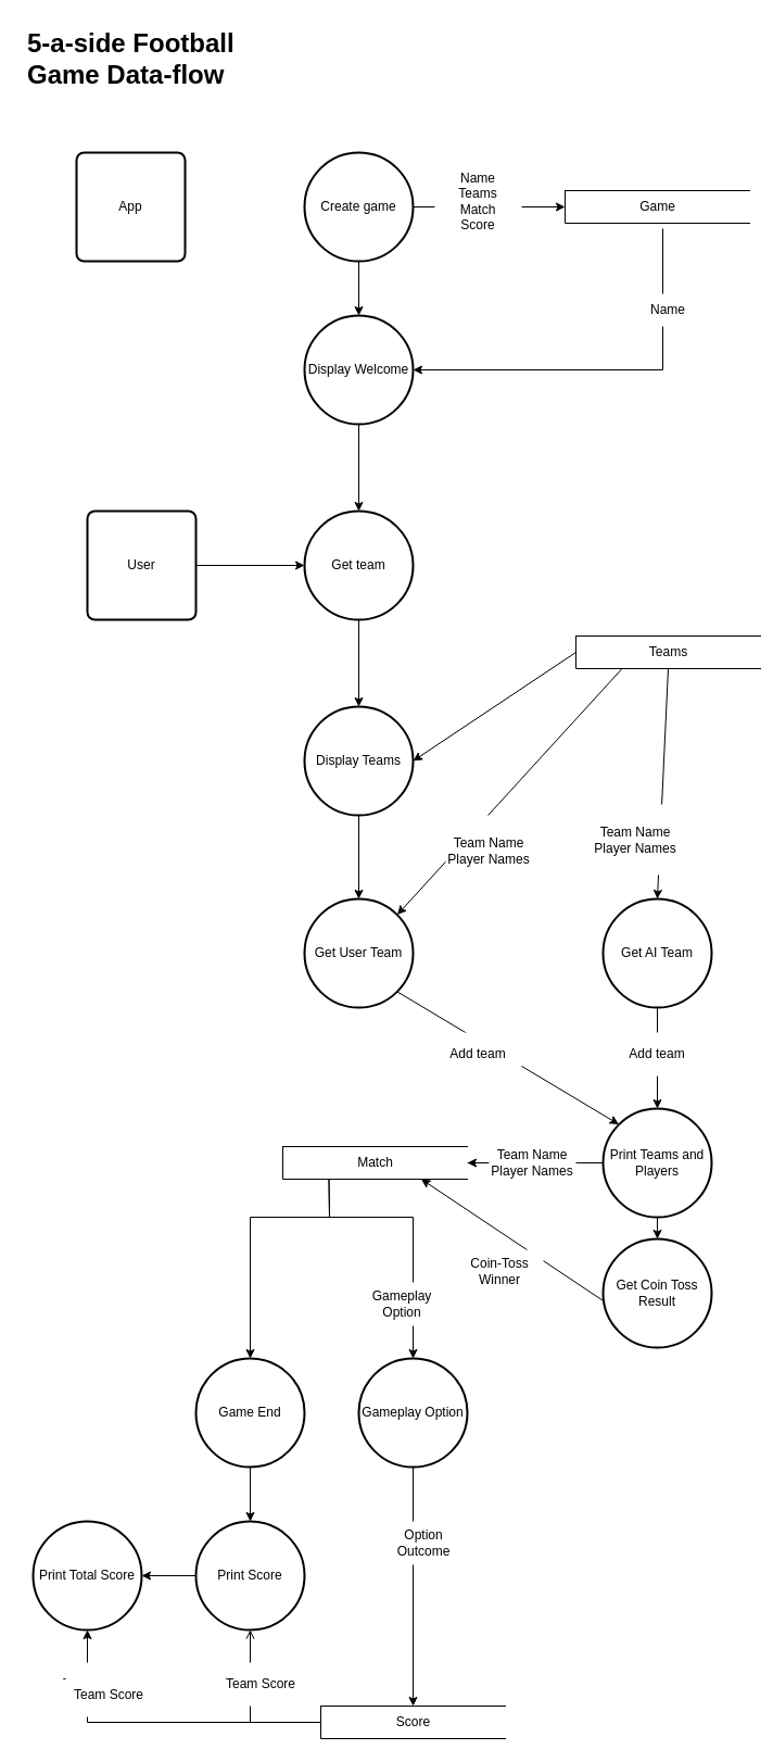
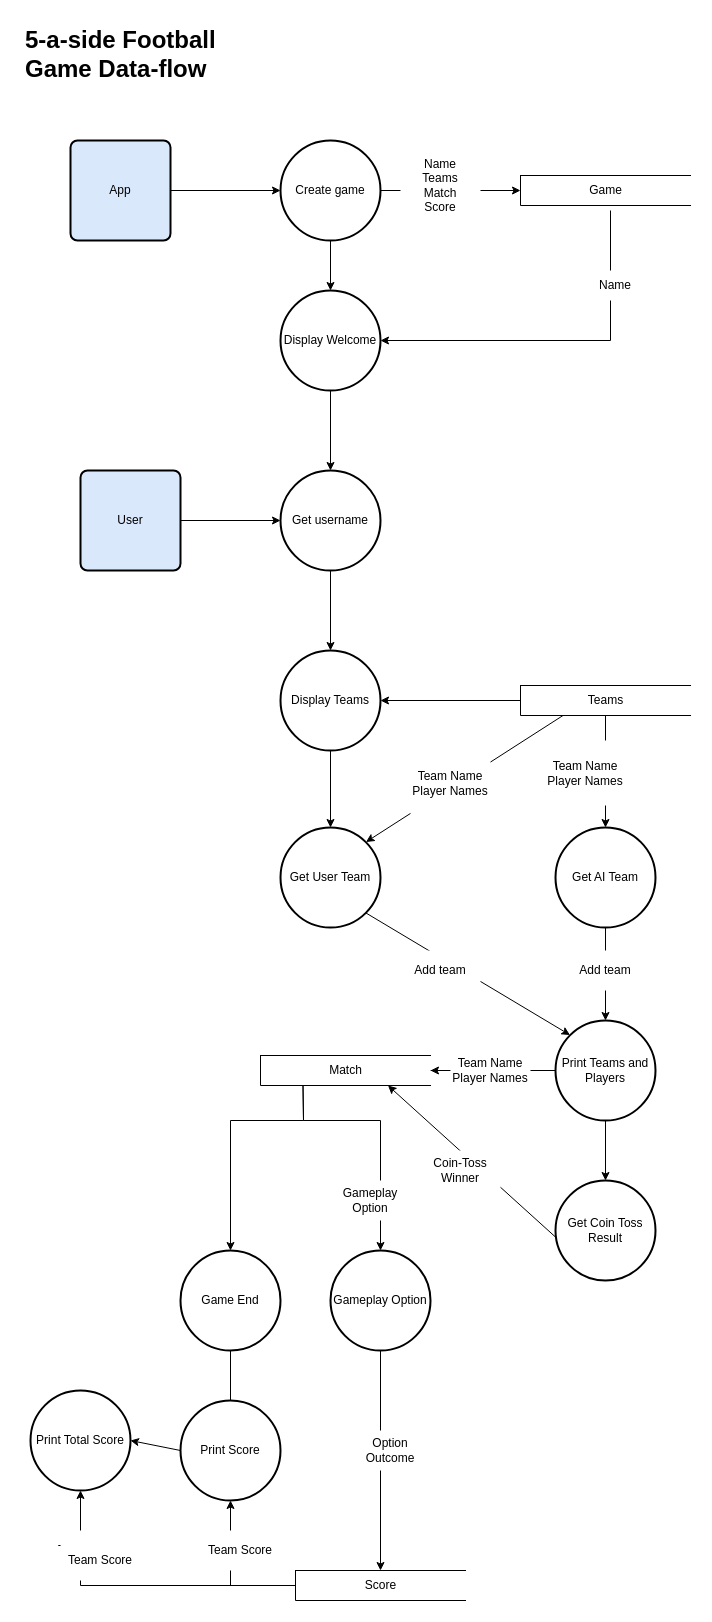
  <mxCell id="0" />
  <mxCell id="1" parent="0" />
  <mxCell id="2" value="&lt;h1&gt;5-a-side Football Game Data-flow&lt;/h1&gt;&lt;p&gt;&lt;br&gt;&lt;/p&gt;" style="text;html=1;strokeColor=none;fillColor=none;spacing=5;spacingTop=-20;whiteSpace=wrap;overflow=hidden;rounded=0;" vertex="1" parent="1"><mxGeometry x="20" y="20" width="240" height="80" as="geometry" /></mxCell>
- <mxCell id="3" value="App" style="rounded=1;whiteSpace=wrap;html=1;absoluteArcSize=1;arcSize=14;strokeWidth=2;" vertex="1" parent="1"><mxGeometry x="70" y="140" width="100" height="100" as="geometry" /></mxCell>
+ <mxCell id="3" value="App" style="rounded=1;whiteSpace=wrap;html=1;absoluteArcSize=1;arcSize=14;strokeWidth=2;fillColor=#dae8fc;" vertex="1" parent="1"><mxGeometry x="70" y="140" width="100" height="100" as="geometry" /></mxCell>
  <mxCell id="4" value="Create game" style="strokeWidth=2;html=1;shape=mxgraph.flowchart.start_2;whiteSpace=wrap;" vertex="1" parent="1"><mxGeometry x="280" y="140" width="100" height="100" as="geometry" /></mxCell>
+ <mxCell id="5" value="" style="endArrow=classic;html=1;rounded=0;exitX=1;exitY=0.5;exitDx=0;exitDy=0;entryX=0;entryY=0.5;entryDx=0;entryDy=0;entryPerimeter=0;" edge="1" parent="1" source="3" target="4"><mxGeometry width="50" height="50" relative="1" as="geometry"><mxPoint x="500" y="280" as="sourcePoint" /><mxPoint x="550" y="230" as="targetPoint" /></mxGeometry></mxCell>
  <mxCell id="6" value="Game" style="html=1;dashed=0;whitespace=wrap;shape=partialRectangle;right=0;" vertex="1" parent="1"><mxGeometry x="520" y="175" width="170" height="30" as="geometry" /></mxCell>
  <mxCell id="7" value="" style="endArrow=classic;html=1;rounded=0;exitX=1;exitY=0.5;exitDx=0;exitDy=0;exitPerimeter=0;entryX=0;entryY=0.5;entryDx=0;entryDy=0;" edge="1" parent="1" source="4" target="6"><mxGeometry width="50" height="50" relative="1" as="geometry"><mxPoint x="500" y="280" as="sourcePoint" /><mxPoint x="550" y="230" as="targetPoint" /></mxGeometry></mxCell>
  <mxCell id="8" value="Name&lt;br&gt;Teams&lt;br&gt;Match&lt;br&gt;Score" style="text;html=1;strokeColor=none;fillColor=default;align=center;verticalAlign=middle;whiteSpace=wrap;rounded=0;" vertex="1" parent="1"><mxGeometry x="400" y="120" width="80" height="130" as="geometry" /></mxCell>
  <mxCell id="9" value="" style="edgeStyle=orthogonalEdgeStyle;rounded=0;orthogonalLoop=1;jettySize=auto;html=1;" edge="1" parent="1" source="10" target="17"><mxGeometry relative="1" as="geometry" /></mxCell>
  <mxCell id="10" value="Display Welcome" style="strokeWidth=2;html=1;shape=mxgraph.flowchart.start_2;whiteSpace=wrap;" vertex="1" parent="1"><mxGeometry x="280" y="290" width="100" height="100" as="geometry" /></mxCell>
  <mxCell id="11" value="" style="endArrow=classic;html=1;rounded=0;entryX=1;entryY=0.5;entryDx=0;entryDy=0;entryPerimeter=0;" edge="1" parent="1" target="10"><mxGeometry width="50" height="50" relative="1" as="geometry"><mxPoint x="610" y="210" as="sourcePoint" /><mxPoint x="550" y="260" as="targetPoint" /><Array as="points"><mxPoint x="610" y="340" /></Array></mxGeometry></mxCell>
  <mxCell id="12" value="" style="endArrow=classic;html=1;rounded=0;exitX=0.5;exitY=1;exitDx=0;exitDy=0;exitPerimeter=0;entryX=0.5;entryY=0;entryDx=0;entryDy=0;entryPerimeter=0;" edge="1" parent="1" source="4" target="10"><mxGeometry width="50" height="50" relative="1" as="geometry"><mxPoint x="500" y="310" as="sourcePoint" /><mxPoint x="550" y="260" as="targetPoint" /></mxGeometry></mxCell>
  <mxCell id="13" value="Name" style="text;html=1;strokeColor=none;fillColor=default;align=center;verticalAlign=middle;whiteSpace=wrap;rounded=0;" vertex="1" parent="1"><mxGeometry x="585" y="270" width="60" height="30" as="geometry" /></mxCell>
  <mxCell id="14" value="" style="edgeStyle=orthogonalEdgeStyle;rounded=0;orthogonalLoop=1;jettySize=auto;html=1;" edge="1" parent="1" source="15" target="17"><mxGeometry relative="1" as="geometry" /></mxCell>
- <mxCell id="15" value="User" style="rounded=1;whiteSpace=wrap;html=1;absoluteArcSize=1;arcSize=14;strokeWidth=2;" vertex="1" parent="1"><mxGeometry x="80" y="470" width="100" height="100" as="geometry" /></mxCell>
+ <mxCell id="15" value="User" style="rounded=1;whiteSpace=wrap;html=1;absoluteArcSize=1;arcSize=14;strokeWidth=2;fillColor=#dae8fc;" vertex="1" parent="1"><mxGeometry x="80" y="470" width="100" height="100" as="geometry" /></mxCell>
  <mxCell id="16" value="" style="edgeStyle=orthogonalEdgeStyle;rounded=0;orthogonalLoop=1;jettySize=auto;html=1;" edge="1" parent="1" source="17" target="19"><mxGeometry relative="1" as="geometry" /></mxCell>
- <mxCell id="17" value="Get team" style="strokeWidth=2;html=1;shape=mxgraph.flowchart.start_2;whiteSpace=wrap;" vertex="1" parent="1"><mxGeometry x="280" y="470" width="100" height="100" as="geometry" /></mxCell>
+ <mxCell id="17" value="Get username" style="strokeWidth=2;html=1;shape=mxgraph.flowchart.start_2;whiteSpace=wrap;" vertex="1" parent="1"><mxGeometry x="280" y="470" width="100" height="100" as="geometry" /></mxCell>
  <mxCell id="18" value="" style="edgeStyle=orthogonalEdgeStyle;rounded=0;orthogonalLoop=1;jettySize=auto;html=1;" edge="1" parent="1" source="19" target="21"><mxGeometry relative="1" as="geometry" /></mxCell>
  <mxCell id="19" value="Display Teams" style="strokeWidth=2;html=1;shape=mxgraph.flowchart.start_2;whiteSpace=wrap;" vertex="1" parent="1"><mxGeometry x="280" y="650" width="100" height="100" as="geometry" /></mxCell>
- <mxCell id="20" value="Teams" style="html=1;dashed=0;whitespace=wrap;shape=partialRectangle;right=0;" vertex="1" parent="1"><mxGeometry x="530" y="585" width="170" height="30" as="geometry" /></mxCell>
+ <mxCell id="20" value="Teams" style="html=1;dashed=0;whitespace=wrap;shape=partialRectangle;right=0;" vertex="1" parent="1"><mxGeometry x="520" y="685" width="170" height="30" as="geometry" /></mxCell>
  <mxCell id="21" value="Get User Team" style="strokeWidth=2;html=1;shape=mxgraph.flowchart.start_2;whiteSpace=wrap;" vertex="1" parent="1"><mxGeometry x="280" y="827" width="100" height="100" as="geometry" /></mxCell>
  <mxCell id="22" value="" style="endArrow=classic;html=1;rounded=0;entryX=1;entryY=0.5;entryDx=0;entryDy=0;entryPerimeter=0;exitX=0;exitY=0.5;exitDx=0;exitDy=0;" edge="1" parent="1" source="20" target="19"><mxGeometry width="50" height="50" relative="1" as="geometry"><mxPoint x="500" y="700" as="sourcePoint" /><mxPoint x="550" y="660" as="targetPoint" /></mxGeometry></mxCell>
  <mxCell id="23" value="Get AI Team" style="strokeWidth=2;html=1;shape=mxgraph.flowchart.start_2;whiteSpace=wrap;" vertex="1" parent="1"><mxGeometry x="555" y="827" width="100" height="100" as="geometry" /></mxCell>
  <mxCell id="24" value="" style="endArrow=classic;html=1;rounded=0;exitX=0.25;exitY=1;exitDx=0;exitDy=0;entryX=0.855;entryY=0.145;entryDx=0;entryDy=0;entryPerimeter=0;" edge="1" parent="1" source="20" target="21"><mxGeometry width="50" height="50" relative="1" as="geometry"><mxPoint x="500" y="940" as="sourcePoint" /><mxPoint x="550" y="890" as="targetPoint" /></mxGeometry></mxCell>
  <mxCell id="25" value="Team Name&lt;br&gt;Player Names" style="text;html=1;strokeColor=none;fillColor=default;align=center;verticalAlign=middle;whiteSpace=wrap;rounded=0;" vertex="1" parent="1"><mxGeometry x="410" y="750" width="80" height="65" as="geometry" /></mxCell>
  <mxCell id="26" value="" style="endArrow=classic;html=1;rounded=0;exitX=0.5;exitY=1;exitDx=0;exitDy=0;entryX=0.5;entryY=0;entryDx=0;entryDy=0;entryPerimeter=0;" edge="1" parent="1" source="20" target="23"><mxGeometry width="50" height="50" relative="1" as="geometry"><mxPoint x="500" y="940" as="sourcePoint" /><mxPoint x="550" y="890" as="targetPoint" /></mxGeometry></mxCell>
  <mxCell id="27" value="Team Name&lt;br&gt;Player Names" style="text;html=1;strokeColor=none;fillColor=default;align=center;verticalAlign=middle;whiteSpace=wrap;rounded=0;" vertex="1" parent="1"><mxGeometry x="545" y="740" width="80" height="65" as="geometry" /></mxCell>
  <mxCell id="28" value="" style="endArrow=classic;html=1;rounded=0;exitX=0.5;exitY=1;exitDx=0;exitDy=0;exitPerimeter=0;entryX=0.5;entryY=0;entryDx=0;entryDy=0;entryPerimeter=0;" edge="1" parent="1" source="23" target="33"><mxGeometry width="50" height="50" relative="1" as="geometry"><mxPoint x="500" y="940" as="sourcePoint" /><mxPoint x="585" y="1020" as="targetPoint" /></mxGeometry></mxCell>
  <mxCell id="29" value="Add team" style="text;html=1;strokeColor=none;fillColor=default;align=center;verticalAlign=middle;whiteSpace=wrap;rounded=0;" vertex="1" parent="1"><mxGeometry x="565" y="950" width="80" height="40" as="geometry" /></mxCell>
  <mxCell id="30" value="" style="endArrow=classic;html=1;rounded=0;exitX=0.855;exitY=0.855;exitDx=0;exitDy=0;exitPerimeter=0;entryX=0.145;entryY=0.145;entryDx=0;entryDy=0;entryPerimeter=0;" edge="1" parent="1" source="21" target="33"><mxGeometry width="50" height="50" relative="1" as="geometry"><mxPoint x="500" y="940" as="sourcePoint" /><mxPoint x="542.5" y="1020" as="targetPoint" /></mxGeometry></mxCell>
  <mxCell id="31" value="Add team" style="text;html=1;strokeColor=none;fillColor=default;align=center;verticalAlign=middle;whiteSpace=wrap;rounded=0;" vertex="1" parent="1"><mxGeometry x="400" y="950" width="80" height="40" as="geometry" /></mxCell>
  <mxCell id="32" value="" style="edgeStyle=orthogonalEdgeStyle;rounded=0;orthogonalLoop=1;jettySize=auto;html=1;startArrow=none;" edge="1" parent="1" source="35" target="34"><mxGeometry relative="1" as="geometry" /></mxCell>
  <mxCell id="33" value="Print Teams and Players" style="strokeWidth=2;html=1;shape=mxgraph.flowchart.start_2;whiteSpace=wrap;" vertex="1" parent="1"><mxGeometry x="555" y="1020" width="100" height="100" as="geometry" /></mxCell>
  <mxCell id="34" value="Match" style="html=1;dashed=0;whitespace=wrap;shape=partialRectangle;right=0;" vertex="1" parent="1"><mxGeometry x="260" y="1055" width="170" height="30" as="geometry" /></mxCell>
  <mxCell id="35" value="Team Name&lt;br&gt;Player Names" style="text;html=1;strokeColor=none;fillColor=default;align=center;verticalAlign=middle;whiteSpace=wrap;rounded=0;" vertex="1" parent="1"><mxGeometry x="450" y="1037.5" width="80" height="65" as="geometry" /></mxCell>
  <mxCell id="36" value="" style="edgeStyle=orthogonalEdgeStyle;rounded=0;orthogonalLoop=1;jettySize=auto;html=1;endArrow=none;" edge="1" parent="1" source="33" target="35"><mxGeometry relative="1" as="geometry"><mxPoint x="535" y="1070" as="sourcePoint" /><mxPoint x="430" y="1070" as="targetPoint" /></mxGeometry></mxCell>
- <mxCell id="37" value="Get Coin Toss Result" style="strokeWidth=2;html=1;shape=mxgraph.flowchart.start_2;whiteSpace=wrap;" vertex="1" parent="1"><mxGeometry x="555" y="1140" width="100" height="100" as="geometry" /></mxCell>
+ <mxCell id="37" value="Get Coin Toss Result" style="strokeWidth=2;html=1;shape=mxgraph.flowchart.start_2;whiteSpace=wrap;" vertex="1" parent="1"><mxGeometry x="555" y="1180" width="100" height="100" as="geometry" /></mxCell>
  <mxCell id="38" value="" style="endArrow=classic;html=1;rounded=0;exitX=0.5;exitY=1;exitDx=0;exitDy=0;exitPerimeter=0;entryX=0.5;entryY=0;entryDx=0;entryDy=0;entryPerimeter=0;" edge="1" parent="1" source="33" target="37"><mxGeometry width="50" height="50" relative="1" as="geometry"><mxPoint x="540" y="1110" as="sourcePoint" /><mxPoint x="590" y="1060" as="targetPoint" /></mxGeometry></mxCell>
  <mxCell id="39" value="" style="endArrow=classic;html=1;rounded=0;exitX=0.014;exitY=0.578;exitDx=0;exitDy=0;exitPerimeter=0;entryX=0.75;entryY=1;entryDx=0;entryDy=0;" edge="1" parent="1" source="37" target="34"><mxGeometry width="50" height="50" relative="1" as="geometry"><mxPoint x="540" y="1110" as="sourcePoint" /><mxPoint x="590" y="1060" as="targetPoint" /></mxGeometry></mxCell>
  <mxCell id="40" value="Coin-Toss Winner" style="text;html=1;strokeColor=none;fillColor=default;align=center;verticalAlign=middle;whiteSpace=wrap;rounded=0;" vertex="1" parent="1"><mxGeometry x="420" y="1150" width="80" height="40" as="geometry" /></mxCell>
  <mxCell id="41" value="Score" style="html=1;dashed=0;whitespace=wrap;shape=partialRectangle;right=0;" vertex="1" parent="1"><mxGeometry x="295" y="1570" width="170" height="30" as="geometry" /></mxCell>
  <mxCell id="42" value="" style="edgeStyle=orthogonalEdgeStyle;rounded=0;orthogonalLoop=1;jettySize=auto;html=1;exitX=0.5;exitY=1;exitDx=0;exitDy=0;exitPerimeter=0;" edge="1" parent="1" source="46" target="41"><mxGeometry relative="1" as="geometry" /></mxCell>
  <mxCell id="43" value="Game End" style="strokeWidth=2;html=1;shape=mxgraph.flowchart.start_2;whiteSpace=wrap;" vertex="1" parent="1"><mxGeometry x="180" y="1250" width="100" height="100" as="geometry" /></mxCell>
  <mxCell id="44" value="" style="endArrow=classic;html=1;rounded=0;exitX=0.25;exitY=1;exitDx=0;exitDy=0;entryX=0.5;entryY=0;entryDx=0;entryDy=0;entryPerimeter=0;" edge="1" parent="1" source="34" target="43"><mxGeometry width="50" height="50" relative="1" as="geometry"><mxPoint x="300" y="1090" as="sourcePoint" /><mxPoint x="303" y="1250" as="targetPoint" /><Array as="points"><mxPoint x="303" y="1120" /><mxPoint x="230" y="1120" /></Array></mxGeometry></mxCell>
- <mxCell id="45" value="Option Outcome" style="text;html=1;strokeColor=none;fillColor=default;align=center;verticalAlign=middle;whiteSpace=wrap;rounded=0;" vertex="1" parent="1"><mxGeometry x="350" y="1400" width="80" height="40" as="geometry" /></mxCell>
+ <mxCell id="45" value="Option Outcome" style="text;html=1;strokeColor=none;fillColor=default;align=center;verticalAlign=middle;whiteSpace=wrap;rounded=0;" vertex="1" parent="1"><mxGeometry x="350" y="1430" width="80" height="40" as="geometry" /></mxCell>
  <mxCell id="46" value="Gameplay Option" style="strokeWidth=2;html=1;shape=mxgraph.flowchart.start_2;whiteSpace=wrap;" vertex="1" parent="1"><mxGeometry x="330" y="1250" width="100" height="100" as="geometry" /></mxCell>
  <mxCell id="47" value="" style="endArrow=classic;html=1;rounded=0;entryX=0.5;entryY=0;entryDx=0;entryDy=0;entryPerimeter=0;exitX=0.25;exitY=1;exitDx=0;exitDy=0;" edge="1" parent="1" source="34" target="46"><mxGeometry width="50" height="50" relative="1" as="geometry"><mxPoint x="300" y="1080" as="sourcePoint" /><mxPoint x="590" y="1260" as="targetPoint" /><Array as="points"><mxPoint x="303" y="1120" /><mxPoint x="380" y="1120" /></Array></mxGeometry></mxCell>
  <mxCell id="48" value="Gameplay Option" style="text;html=1;strokeColor=none;fillColor=default;align=center;verticalAlign=middle;whiteSpace=wrap;rounded=0;" vertex="1" parent="1"><mxGeometry x="330" y="1180" width="80" height="40" as="geometry" /></mxCell>
  <mxCell id="49" value="Print Score" style="strokeWidth=2;html=1;shape=mxgraph.flowchart.start_2;whiteSpace=wrap;" vertex="1" parent="1"><mxGeometry x="180" y="1400" width="100" height="100" as="geometry" /></mxCell>
- <mxCell id="50" value="Print Total Score" style="strokeWidth=2;html=1;shape=mxgraph.flowchart.start_2;whiteSpace=wrap;" vertex="1" parent="1"><mxGeometry x="30" y="1400" width="100" height="100" as="geometry" /></mxCell>
- <mxCell id="51" value="" style="endArrow=classic;html=1;rounded=0;exitX=0.5;exitY=1;exitDx=0;exitDy=0;exitPerimeter=0;entryX=0.5;entryY=0;entryDx=0;entryDy=0;entryPerimeter=0;" edge="1" parent="1" source="43" target="49"><mxGeometry width="50" height="50" relative="1" as="geometry"><mxPoint x="300" y="1420" as="sourcePoint" /><mxPoint x="350" y="1370" as="targetPoint" /></mxGeometry></mxCell>
+ <mxCell id="50" value="Print Total Score" style="strokeWidth=2;html=1;shape=mxgraph.flowchart.start_2;whiteSpace=wrap;" vertex="1" parent="1"><mxGeometry x="30" y="1390" width="100" height="100" as="geometry" /></mxCell>
+ <mxCell id="51" value="" style="endArrow=none;html=1;rounded=0;exitX=0.5;exitY=1;exitDx=0;exitDy=0;exitPerimeter=0;entryX=0.5;entryY=0;entryDx=0;entryDy=0;entryPerimeter=0;" edge="1" parent="1" source="43" target="49"><mxGeometry width="50" height="50" relative="1" as="geometry"><mxPoint x="300" y="1420" as="sourcePoint" /><mxPoint x="350" y="1370" as="targetPoint" /></mxGeometry></mxCell>
  <mxCell id="52" value="" style="endArrow=classic;html=1;rounded=0;exitX=0;exitY=0.5;exitDx=0;exitDy=0;exitPerimeter=0;entryX=1;entryY=0.5;entryDx=0;entryDy=0;entryPerimeter=0;" edge="1" parent="1" source="49" target="50"><mxGeometry width="50" height="50" relative="1" as="geometry"><mxPoint x="300" y="1420" as="sourcePoint" /><mxPoint x="350" y="1370" as="targetPoint" /></mxGeometry></mxCell>
  <mxCell id="53" value="" style="endArrow=classic;html=1;rounded=0;exitX=0;exitY=0.5;exitDx=0;exitDy=0;entryX=0.5;entryY=1;entryDx=0;entryDy=0;entryPerimeter=0;" edge="1" parent="1" source="41" target="50"><mxGeometry width="50" height="50" relative="1" as="geometry"><mxPoint x="300" y="1420" as="sourcePoint" /><mxPoint x="350" y="1370" as="targetPoint" /><Array as="points"><mxPoint x="80" y="1585" /></Array></mxGeometry></mxCell>
- <mxCell id="54" value="" style="endArrow=open;html=1;rounded=0;exitX=0;exitY=0.5;exitDx=0;exitDy=0;entryX=0.5;entryY=1;entryDx=0;entryDy=0;entryPerimeter=0;" edge="1" parent="1" source="41" target="49"><mxGeometry width="50" height="50" relative="1" as="geometry"><mxPoint x="300" y="1420" as="sourcePoint" /><mxPoint x="350" y="1370" as="targetPoint" /><Array as="points"><mxPoint x="230" y="1585" /></Array></mxGeometry></mxCell>
+ <mxCell id="54" value="" style="endArrow=classic;html=1;rounded=0;exitX=0;exitY=0.5;exitDx=0;exitDy=0;entryX=0.5;entryY=1;entryDx=0;entryDy=0;entryPerimeter=0;" edge="1" parent="1" source="41" target="49"><mxGeometry width="50" height="50" relative="1" as="geometry"><mxPoint x="300" y="1420" as="sourcePoint" /><mxPoint x="350" y="1370" as="targetPoint" /><Array as="points"><mxPoint x="230" y="1585" /></Array></mxGeometry></mxCell>
  <mxCell id="55" value="Team Score" style="text;html=1;strokeColor=none;fillColor=default;align=center;verticalAlign=middle;whiteSpace=wrap;rounded=0;" vertex="1" parent="1"><mxGeometry x="200" y="1530" width="80" height="40" as="geometry" /></mxCell>
  <mxCell id="56" value="Team Score" style="text;html=1;strokeColor=none;fillColor=default;align=center;verticalAlign=middle;whiteSpace=wrap;rounded=0;" vertex="1" parent="1"><mxGeometry x="50" y="1530" width="80" height="40" as="geometry" /></mxCell>
  <mxCell id="57" value="Team Score" style="text;html=1;strokeColor=none;fillColor=default;align=center;verticalAlign=middle;whiteSpace=wrap;rounded=0;" vertex="1" parent="1"><mxGeometry x="60" y="1540" width="80" height="40" as="geometry" /></mxCell>
